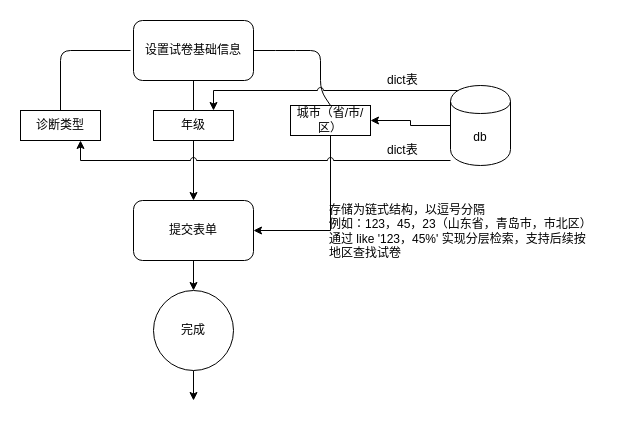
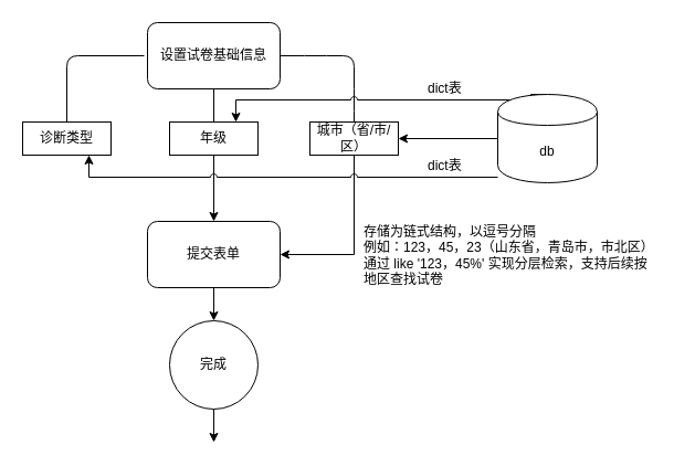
  <mxCell id="0" />
  <mxCell id="1" parent="0" />
  <mxCell id="2" value="设置试卷基础信息" style="rounded=1;whiteSpace=wrap;html=1;" vertex="1" parent="1"><mxGeometry x="133" y="20" width="120" height="60" as="geometry" /></mxCell>
  <mxCell id="3" style="edgeStyle=orthogonalEdgeStyle;rounded=0;orthogonalLoop=1;jettySize=auto;html=1;entryX=1;entryY=0.5;entryDx=0;entryDy=0;exitX=0.5;exitY=1;exitDx=0;exitDy=0;" edge="1" parent="1" source="4" target="12"><mxGeometry relative="1" as="geometry" /></mxCell>
- <mxCell id="4" value="城市（省/市/区）" style="rounded=0;whiteSpace=wrap;html=1;" vertex="1" parent="1"><mxGeometry x="290" y="105" width="80" height="30" as="geometry" /></mxCell>
+ <mxCell id="4" value="城市（省/市/区）" style="rounded=0;whiteSpace=wrap;html=1;" vertex="1" parent="1"><mxGeometry x="280" y="110" width="80" height="30" as="geometry" /></mxCell>
  <mxCell id="5" style="edgeStyle=orthogonalEdgeStyle;rounded=0;orthogonalLoop=1;jettySize=auto;html=1;" edge="1" parent="1" source="6" target="12"><mxGeometry relative="1" as="geometry" /></mxCell>
  <mxCell id="6" value="年级" style="rounded=0;whiteSpace=wrap;html=1;" vertex="1" parent="1"><mxGeometry x="153" y="110" width="80" height="30" as="geometry" /></mxCell>
  <mxCell id="7" value="诊断类型" style="rounded=0;whiteSpace=wrap;html=1;" vertex="1" parent="1"><mxGeometry x="20" y="110" width="80" height="30" as="geometry" /></mxCell>
  <mxCell id="8" value="" style="endArrow=none;html=1;exitX=0.5;exitY=0;exitDx=0;exitDy=0;" edge="1" parent="1" source="7"><mxGeometry width="50" height="50" relative="1" as="geometry"><mxPoint x="20" y="210" as="sourcePoint" /><mxPoint x="130" y="50" as="targetPoint" /><Array as="points"><mxPoint x="60" y="50" /></Array></mxGeometry></mxCell>
  <mxCell id="9" value="" style="endArrow=none;html=1;exitX=0.5;exitY=0;exitDx=0;exitDy=0;entryX=1;entryY=0.5;entryDx=0;entryDy=0;" edge="1" parent="1" source="4" target="2"><mxGeometry width="50" height="50" relative="1" as="geometry"><mxPoint x="285" y="110" as="sourcePoint" /><mxPoint x="260" y="50" as="targetPoint" /><Array as="points"><mxPoint x="320" y="90" /><mxPoint x="320" y="50" /><mxPoint x="285" y="50" /></Array></mxGeometry></mxCell>
  <mxCell id="10" value="" style="endArrow=none;html=1;entryX=0.5;entryY=1;entryDx=0;entryDy=0;exitX=0.5;exitY=0;exitDx=0;exitDy=0;" edge="1" parent="1" source="6" target="2"><mxGeometry width="50" height="50" relative="1" as="geometry"><mxPoint x="20" y="210" as="sourcePoint" /><mxPoint x="70" y="160" as="targetPoint" /></mxGeometry></mxCell>
  <mxCell id="11" style="edgeStyle=orthogonalEdgeStyle;rounded=0;jumpStyle=arc;orthogonalLoop=1;jettySize=auto;html=1;" edge="1" parent="1" source="12" target="21"><mxGeometry relative="1" as="geometry"><mxPoint x="193" y="310" as="targetPoint" /></mxGeometry></mxCell>
  <mxCell id="12" value="提交表单" style="rounded=1;whiteSpace=wrap;html=1;" vertex="1" parent="1"><mxGeometry x="133" y="200" width="120" height="60" as="geometry" /></mxCell>
  <mxCell id="13" style="edgeStyle=orthogonalEdgeStyle;rounded=0;orthogonalLoop=1;jettySize=auto;html=1;entryX=1;entryY=0.5;entryDx=0;entryDy=0;" edge="1" parent="1" source="16" target="4"><mxGeometry relative="1" as="geometry" /></mxCell>
  <mxCell id="14" style="edgeStyle=orthogonalEdgeStyle;rounded=0;orthogonalLoop=1;jettySize=auto;html=1;entryX=0.75;entryY=0;entryDx=0;entryDy=0;exitX=0.5;exitY=0;exitDx=0;exitDy=0;jumpStyle=arc;" edge="1" parent="1" source="16" target="6"><mxGeometry relative="1" as="geometry"><Array as="points"><mxPoint x="480" y="90" /><mxPoint x="213" y="90" /></Array></mxGeometry></mxCell>
  <mxCell id="15" style="edgeStyle=orthogonalEdgeStyle;rounded=0;jumpStyle=arc;orthogonalLoop=1;jettySize=auto;html=1;entryX=0.75;entryY=1;entryDx=0;entryDy=0;" edge="1" parent="1" source="16" target="7"><mxGeometry relative="1" as="geometry"><mxPoint x="120" y="150" as="targetPoint" /><Array as="points"><mxPoint x="80" y="160" /></Array></mxGeometry></mxCell>
- <mxCell id="16" value="db" style="shape=cylinder;whiteSpace=wrap;html=1;boundedLbl=1;backgroundOutline=1;" vertex="1" parent="1"><mxGeometry x="450" y="85" width="60" height="80" as="geometry" /></mxCell>
+ <mxCell id="16" value="db" style="shape=cylinder;whiteSpace=wrap;html=1;boundedLbl=1;backgroundOutline=1;" vertex="1" parent="1"><mxGeometry x="450" y="85" width="90" height="80" as="geometry" /></mxCell>
  <mxCell id="17" value="存储为链式结构，以逗号分隔&lt;br&gt;例如：123，45，23（山东省，青岛市，市北区）&lt;br&gt;通过 like '123，45%' 实现分层检索，支持后续按&lt;br&gt;地区查找试卷" style="text;html=1;resizable=0;points=[];autosize=1;align=left;verticalAlign=top;spacingTop=-4;" vertex="1" parent="1"><mxGeometry x="327" y="200" width="280" height="60" as="geometry" /></mxCell>
  <mxCell id="18" value="dict表&lt;br&gt;" style="text;html=1;resizable=0;points=[];autosize=1;align=left;verticalAlign=top;spacingTop=-4;" vertex="1" parent="1"><mxGeometry x="385" y="70" width="50" height="20" as="geometry" /></mxCell>
  <mxCell id="19" value="dict表" style="text;html=1;resizable=0;points=[];autosize=1;align=left;verticalAlign=top;spacingTop=-4;" vertex="1" parent="1"><mxGeometry x="385" y="140" width="50" height="20" as="geometry" /></mxCell>
  <mxCell id="20" style="edgeStyle=orthogonalEdgeStyle;rounded=0;jumpStyle=arc;orthogonalLoop=1;jettySize=auto;html=1;" edge="1" parent="1" source="21"><mxGeometry relative="1" as="geometry"><mxPoint x="193" y="400" as="targetPoint" /></mxGeometry></mxCell>
  <mxCell id="21" value="完成" style="ellipse;whiteSpace=wrap;html=1;aspect=fixed;" vertex="1" parent="1"><mxGeometry x="153" y="290" width="80" height="80" as="geometry" /></mxCell>
